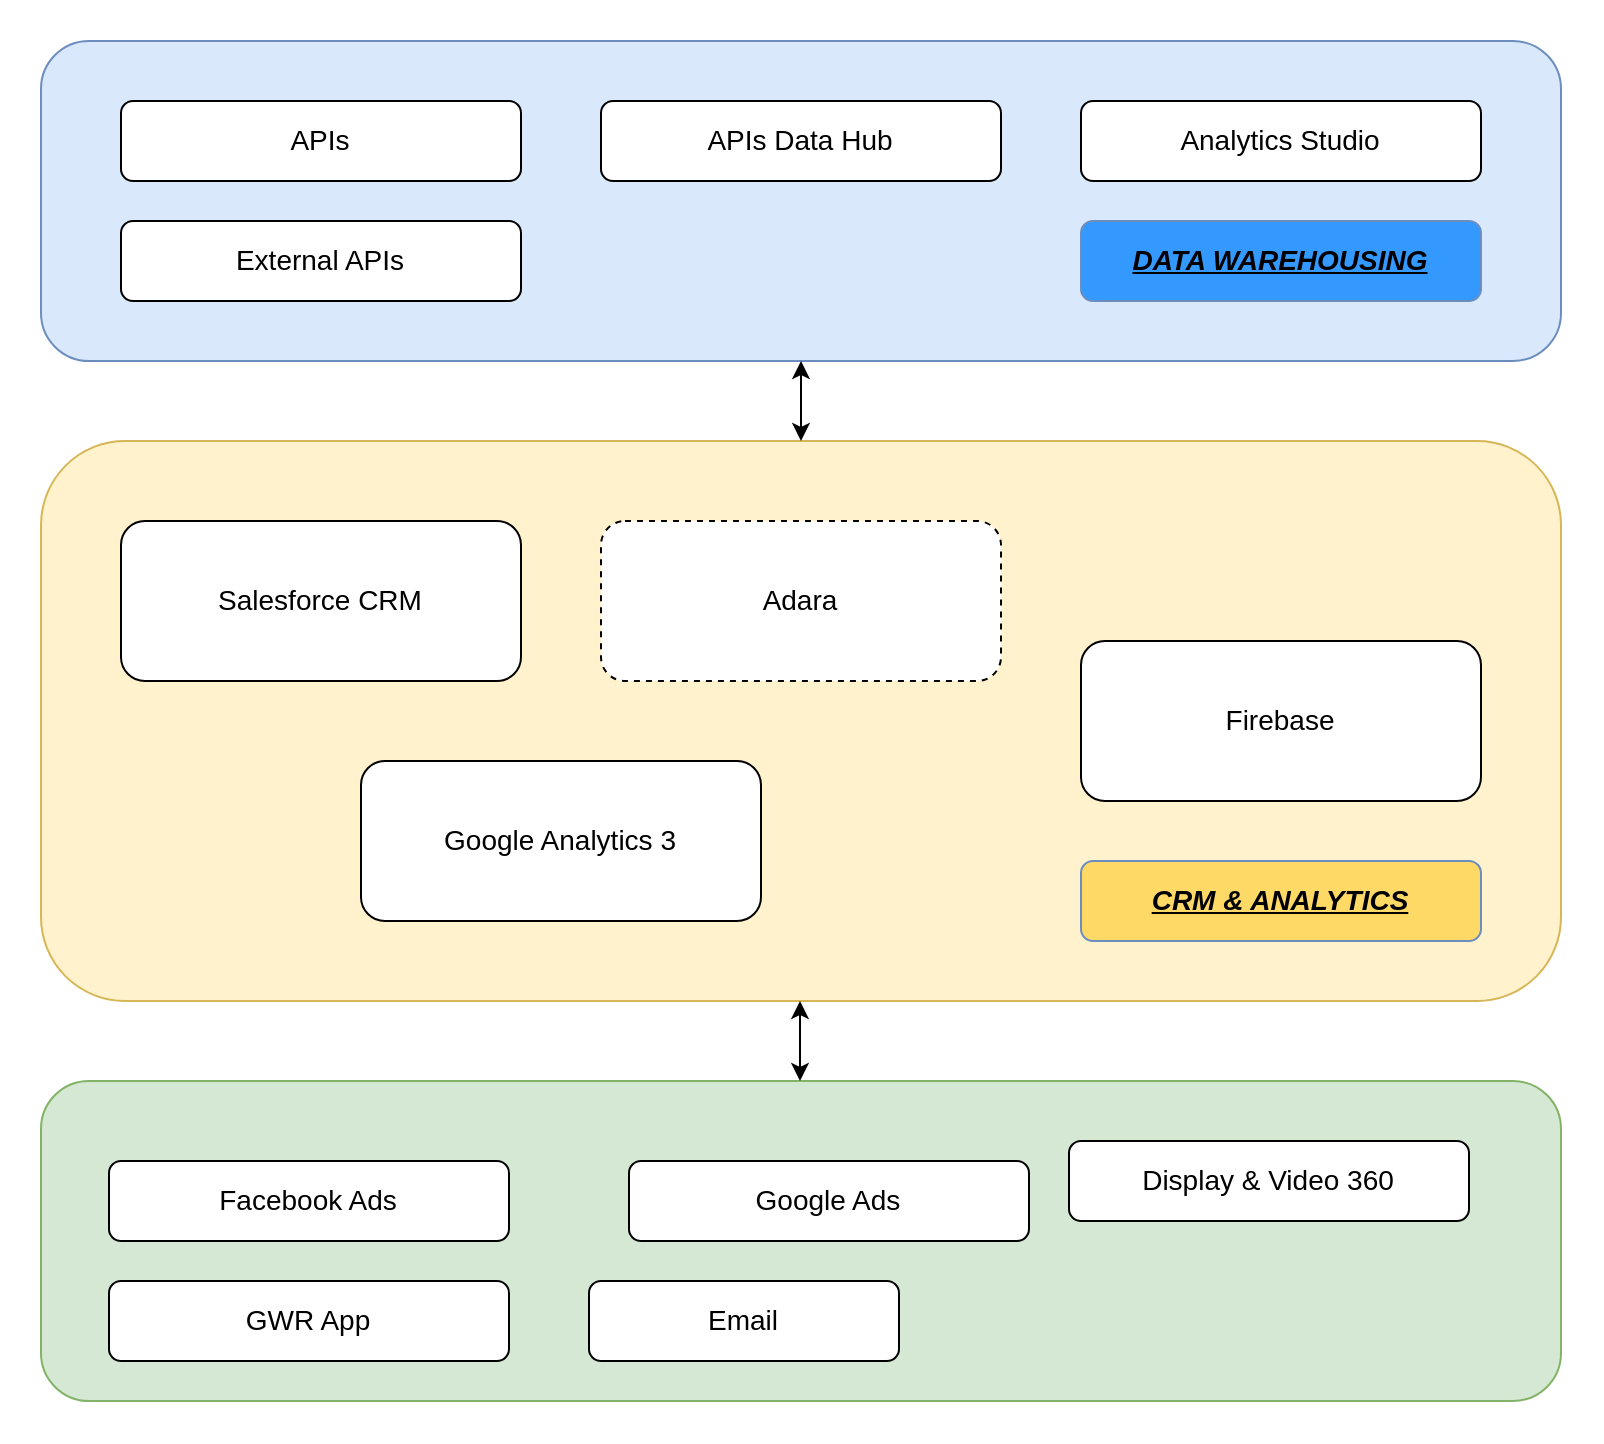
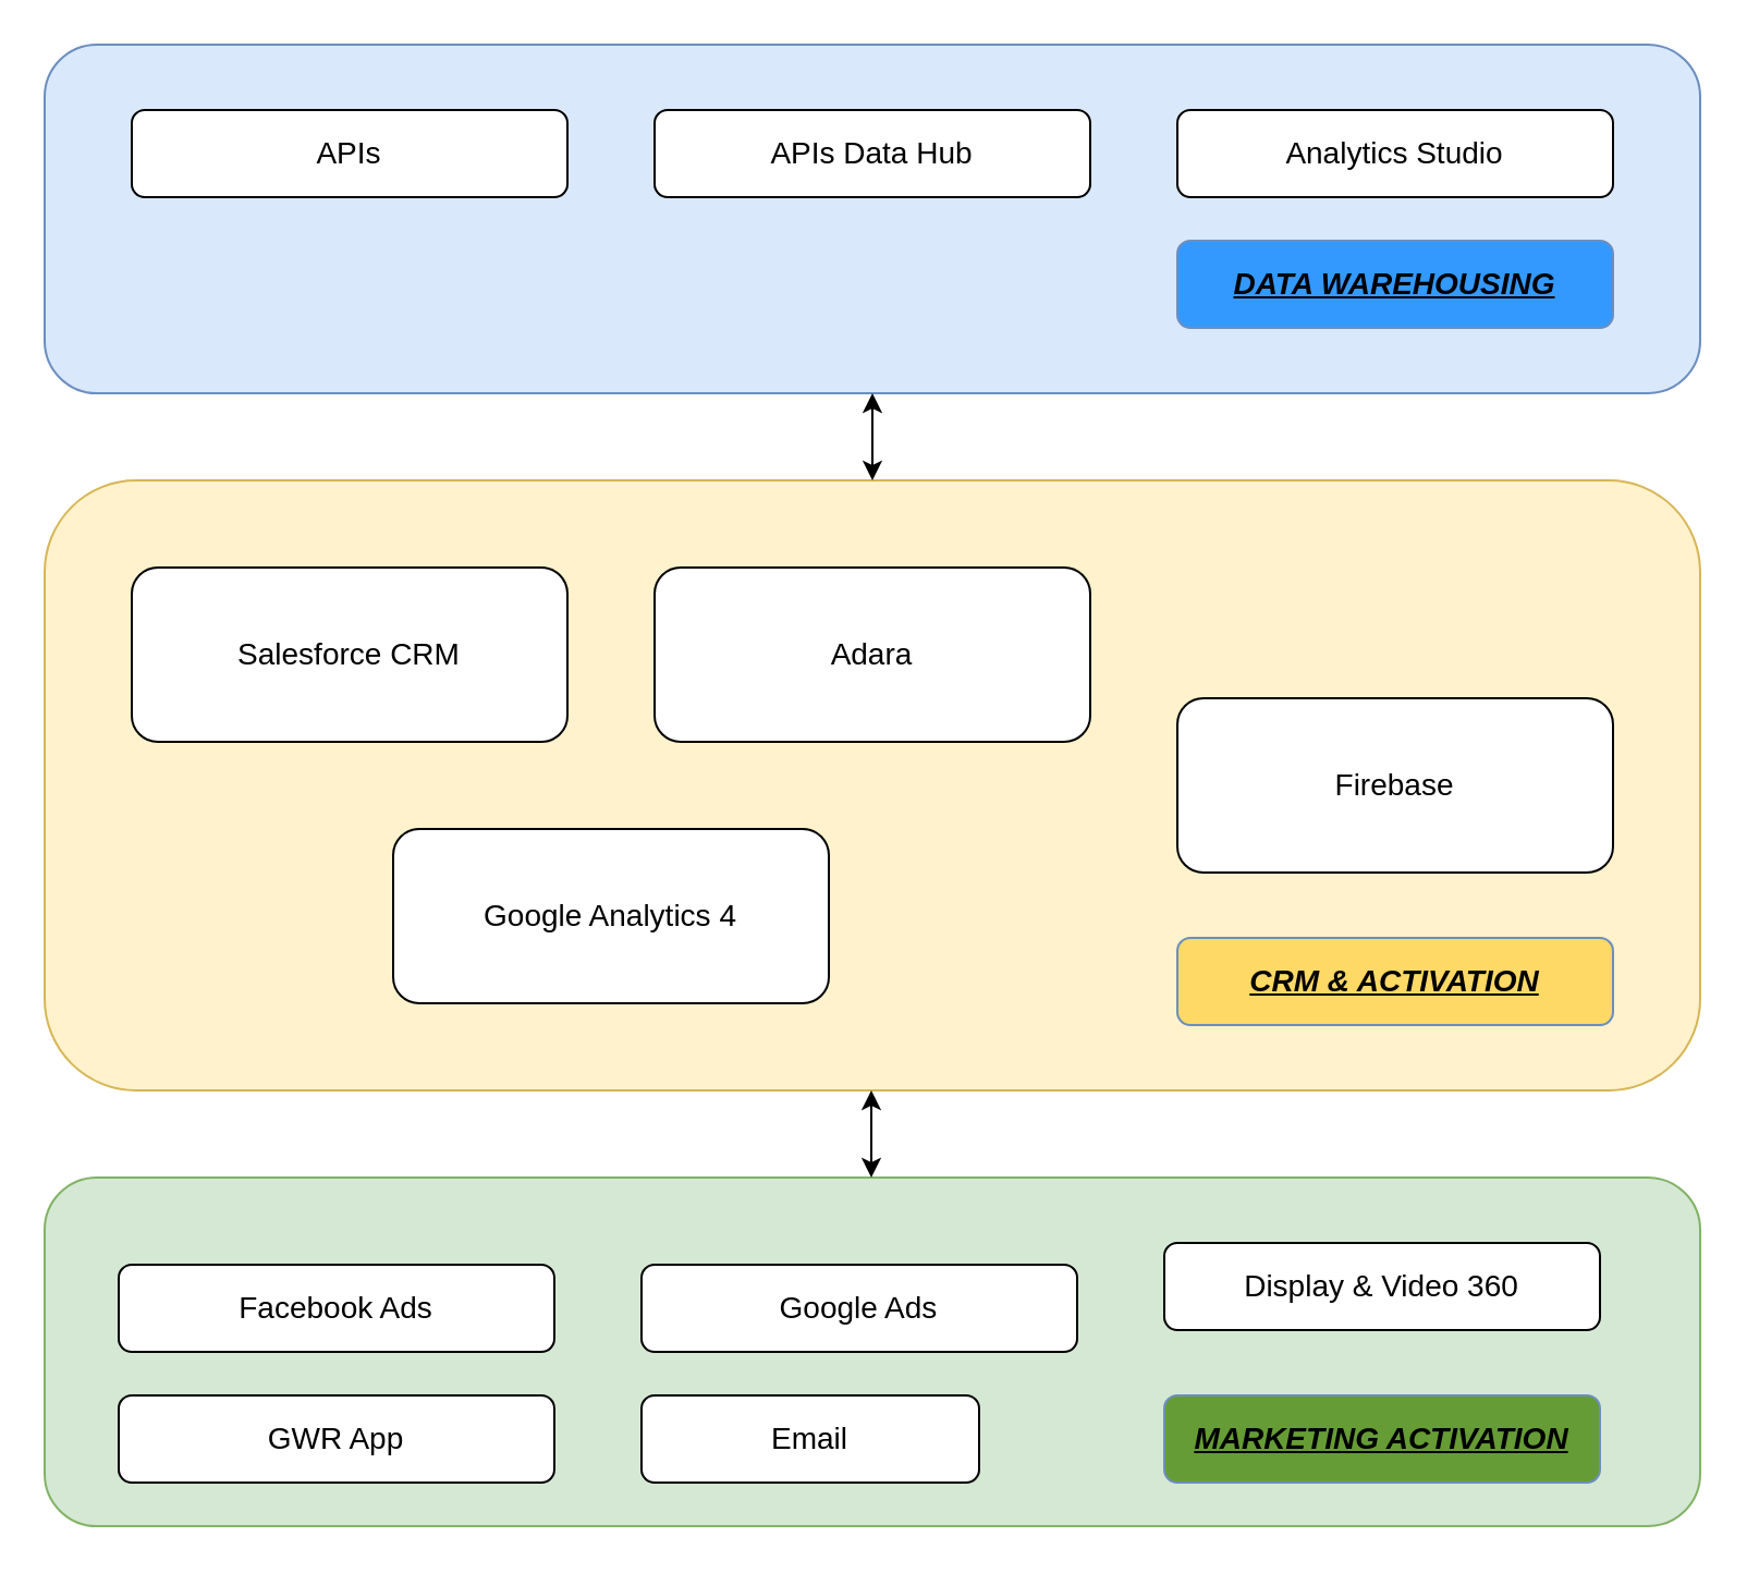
  <mxCell id="0" />
  <mxCell id="1" parent="0" />
  <mxCell id="2" value="" style="rounded=1;whiteSpace=wrap;html=1;fillColor=#fff2cc;strokeColor=#d6b656;" vertex="1" parent="1"><mxGeometry x="20" y="220" width="760" height="280" as="geometry" /></mxCell>
  <mxCell id="3" value="" style="rounded=1;whiteSpace=wrap;html=1;fillColor=#dae8fc;strokeColor=#6c8ebf;" vertex="1" parent="1"><mxGeometry x="20" y="20" width="760" height="160" as="geometry" /></mxCell>
  <mxCell id="4" value="APIs" style="rounded=1;whiteSpace=wrap;html=1;fontSize=14;" parent="1" vertex="1"><mxGeometry x="60" y="50" width="200" height="40" as="geometry" /></mxCell>
  <mxCell id="5" value="APIs Data Hub" style="rounded=1;whiteSpace=wrap;html=1;fontSize=14;" vertex="1" parent="1"><mxGeometry x="300" y="50" width="200" height="40" as="geometry" /></mxCell>
  <mxCell id="6" value="Analytics Studio" style="rounded=1;whiteSpace=wrap;html=1;fontSize=14;" vertex="1" parent="1"><mxGeometry x="540" y="50" width="200" height="40" as="geometry" /></mxCell>
  <mxCell id="7" value="Salesforce CRM" style="rounded=1;whiteSpace=wrap;html=1;fontSize=14;" vertex="1" parent="1"><mxGeometry x="60" y="260" width="200" height="80" as="geometry" /></mxCell>
- <mxCell id="8" value="Adara" style="rounded=1;whiteSpace=wrap;html=1;fontSize=14;dashed=1;" vertex="1" parent="1"><mxGeometry x="300" y="260" width="200" height="80" as="geometry" /></mxCell>
- <mxCell id="9" value="Google Analytics 3" style="rounded=1;whiteSpace=wrap;html=1;fontSize=14;" vertex="1" parent="1"><mxGeometry x="180" y="380" width="200" height="80" as="geometry" /></mxCell>
+ <mxCell id="8" value="Adara" style="rounded=1;whiteSpace=wrap;html=1;fontSize=14;" vertex="1" parent="1"><mxGeometry x="300" y="260" width="200" height="80" as="geometry" /></mxCell>
+ <mxCell id="9" value="Google Analytics 4" style="rounded=1;whiteSpace=wrap;html=1;fontSize=14;" vertex="1" parent="1"><mxGeometry x="180" y="380" width="200" height="80" as="geometry" /></mxCell>
  <mxCell id="10" value="Firebase" style="rounded=1;whiteSpace=wrap;html=1;fontSize=14;" vertex="1" parent="1"><mxGeometry x="540" y="320" width="200" height="80" as="geometry" /></mxCell>
- <mxCell id="11" value="External APIs" style="rounded=1;whiteSpace=wrap;html=1;fontSize=14;" vertex="1" parent="1"><mxGeometry x="60" y="110" width="200" height="40" as="geometry" /></mxCell>
  <mxCell id="12" value="" style="rounded=1;whiteSpace=wrap;html=1;fillColor=#d5e8d4;strokeColor=#82b366;" vertex="1" parent="1"><mxGeometry x="20" y="540" width="760" height="160" as="geometry" /></mxCell>
  <mxCell id="13" value="Facebook Ads" style="rounded=1;whiteSpace=wrap;html=1;fontSize=14;" vertex="1" parent="1"><mxGeometry x="54" y="580" width="200" height="40" as="geometry" /></mxCell>
- <mxCell id="14" value="Google Ads" style="rounded=1;whiteSpace=wrap;html=1;fontSize=14;" vertex="1" parent="1"><mxGeometry x="314" y="580" width="200" height="40" as="geometry" /></mxCell>
+ <mxCell id="14" value="Google Ads" style="rounded=1;whiteSpace=wrap;html=1;fontSize=14;" vertex="1" parent="1"><mxGeometry x="294" y="580" width="200" height="40" as="geometry" /></mxCell>
  <mxCell id="15" value="Display &amp;amp; Video 360" style="rounded=1;whiteSpace=wrap;html=1;fontSize=14;" vertex="1" parent="1"><mxGeometry x="534" y="570" width="200" height="40" as="geometry" /></mxCell>
  <mxCell id="16" value="" style="endArrow=classic;startArrow=classic;html=1;rounded=1;entryX=0.5;entryY=1;entryDx=0;entryDy=0;exitX=0.5;exitY=0;exitDx=0;exitDy=0;" edge="1" parent="1" source="2" target="3"><mxGeometry width="50" height="50" relative="1" as="geometry"><mxPoint x="360" y="250" as="sourcePoint" /><mxPoint x="410" y="200" as="targetPoint" /></mxGeometry></mxCell>
  <mxCell id="17" value="" style="endArrow=classic;startArrow=classic;html=1;rounded=1;entryX=0.5;entryY=1;entryDx=0;entryDy=0;exitX=0.5;exitY=0;exitDx=0;exitDy=0;fontStyle=7;fontSize=12;" edge="1" parent="1"><mxGeometry width="50" height="50" relative="1" as="geometry"><mxPoint x="399.5" y="540" as="sourcePoint" /><mxPoint x="399.5" y="500" as="targetPoint" /></mxGeometry></mxCell>
  <mxCell id="18" value="&lt;b&gt;&lt;i&gt;&lt;u&gt;DATA WAREHOUSING&lt;/u&gt;&lt;/i&gt;&lt;/b&gt;" style="rounded=1;whiteSpace=wrap;html=1;fontSize=14;fillColor=#3399FF;strokeColor=#6c8ebf;" vertex="1" parent="1"><mxGeometry x="540" y="110" width="200" height="40" as="geometry" /></mxCell>
- <mxCell id="19" value="&lt;b&gt;&lt;i&gt;&lt;u&gt;CRM &amp;amp; ANALYTICS&lt;/u&gt;&lt;/i&gt;&lt;/b&gt;" style="rounded=1;whiteSpace=wrap;html=1;fontSize=14;fillColor=#FFD966;strokeColor=#6c8ebf;" vertex="1" parent="1"><mxGeometry x="540" y="430" width="200" height="40" as="geometry" /></mxCell>
+ <mxCell id="19" value="&lt;b&gt;&lt;i&gt;&lt;u&gt;CRM &amp;amp; ACTIVATION&lt;/u&gt;&lt;/i&gt;&lt;/b&gt;" style="rounded=1;whiteSpace=wrap;html=1;fontSize=14;fillColor=#FFD966;strokeColor=#6c8ebf;" vertex="1" parent="1"><mxGeometry x="540" y="430" width="200" height="40" as="geometry" /></mxCell>
+ <mxCell id="20" value="&lt;b&gt;&lt;i&gt;&lt;u&gt;MARKETING ACTIVATION&lt;/u&gt;&lt;/i&gt;&lt;/b&gt;" style="rounded=1;whiteSpace=wrap;html=1;fontSize=14;fillColor=#669c35;strokeColor=#6c8ebf;" vertex="1" parent="1"><mxGeometry x="534" y="640" width="200" height="40" as="geometry" /></mxCell>
  <mxCell id="21" value="GWR App" style="rounded=1;whiteSpace=wrap;html=1;fontSize=14;" vertex="1" parent="1"><mxGeometry x="54" y="640" width="200" height="40" as="geometry" /></mxCell>
  <mxCell id="22" value="Email" style="rounded=1;whiteSpace=wrap;html=1;fontSize=14;" vertex="1" parent="1"><mxGeometry x="294" y="640" width="155" height="40" as="geometry" /></mxCell>
